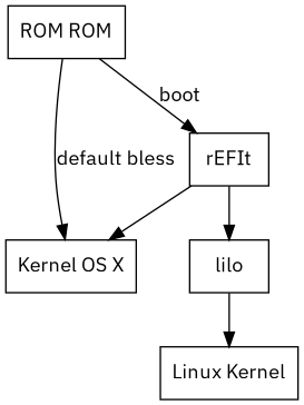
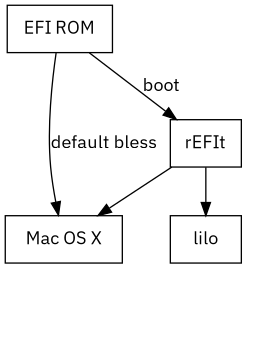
  digraph {
    fontname="IBM Plex Sans"
    node [fontname="IBM Plex Sans" shape=box]
    edge [fontname="IBM Plex Sans"]
-   "EFI ROM" [label="ROM ROM"]
-   "Mac OS X" [label="Kernel OS X"]
+   "EFI ROM"
+   "Mac OS X"
    rEFIt
    lilo
-   "Linux Kernel"
    "EFI ROM" -> "Mac OS X" [label="default bless"]
    "EFI ROM" -> rEFIt [label=boot]
    rEFIt -> "Mac OS X"
    rEFIt -> lilo
-   lilo -> "Linux Kernel"
  }
